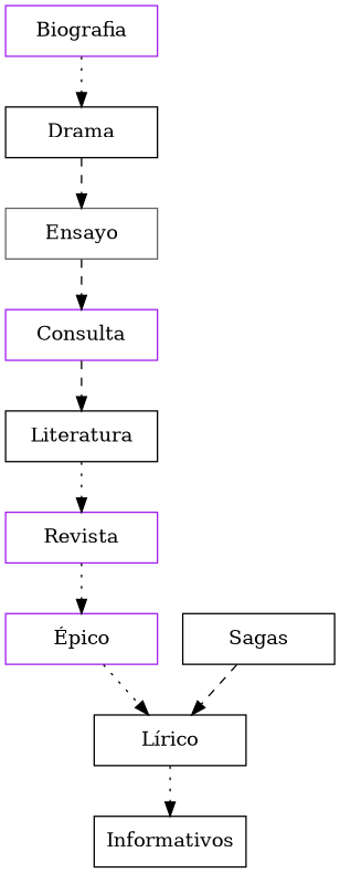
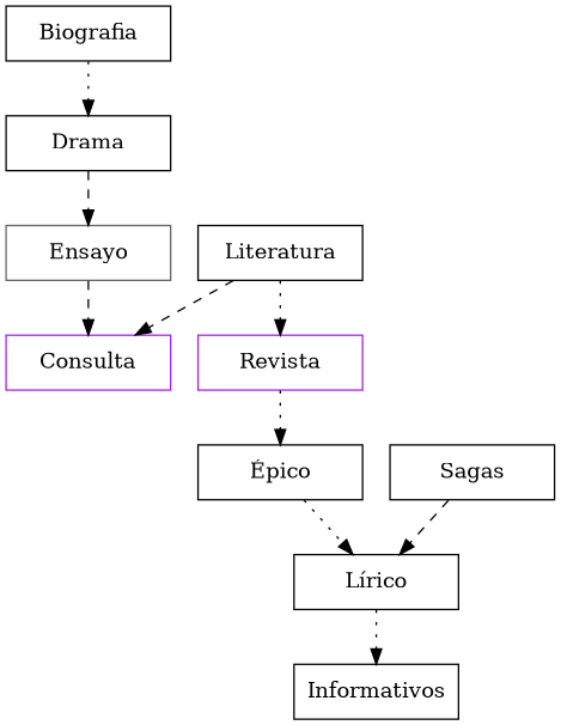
  digraph {
    node [color=black shape=box]
    edge [style=dotted]
-   n1 [color=purple label="Biografia\n" width=1.5]
+   n1 [label="Biografia\n" width=1.5]
    n2 [label="Drama\n" width=1.5]
    n3 [color=gray40 label="Ensayo\n" width=1.5]
    n4 [color=purple label="Consulta\n" width=1.5]
    n5 [label="Literatura\n" width=1.5]
    n6 [color=purple label="Revista\n" width=1.5]
-   n7 [color=purple label="Épico\n" width=1.5]
+   n7 [label="Épico\n" width=1.5]
    n8 [label="Lírico\n" width=1.5]
    n9 [label="Sagas\n" width=1.5]
    n10 [label="Informativos\n" width=1.5]
    n1 -> n2
    n2 -> n3 [style=dashed]
    n3 -> n4 [style=dashed]
-   n4 -> n5 [style=dashed]
+   n5 -> n4 [style=dashed]
    n5 -> n6
    n6 -> n7
    n7 -> n8
    n8 -> n10
    n9 -> n8 [style=dashed]
  }
